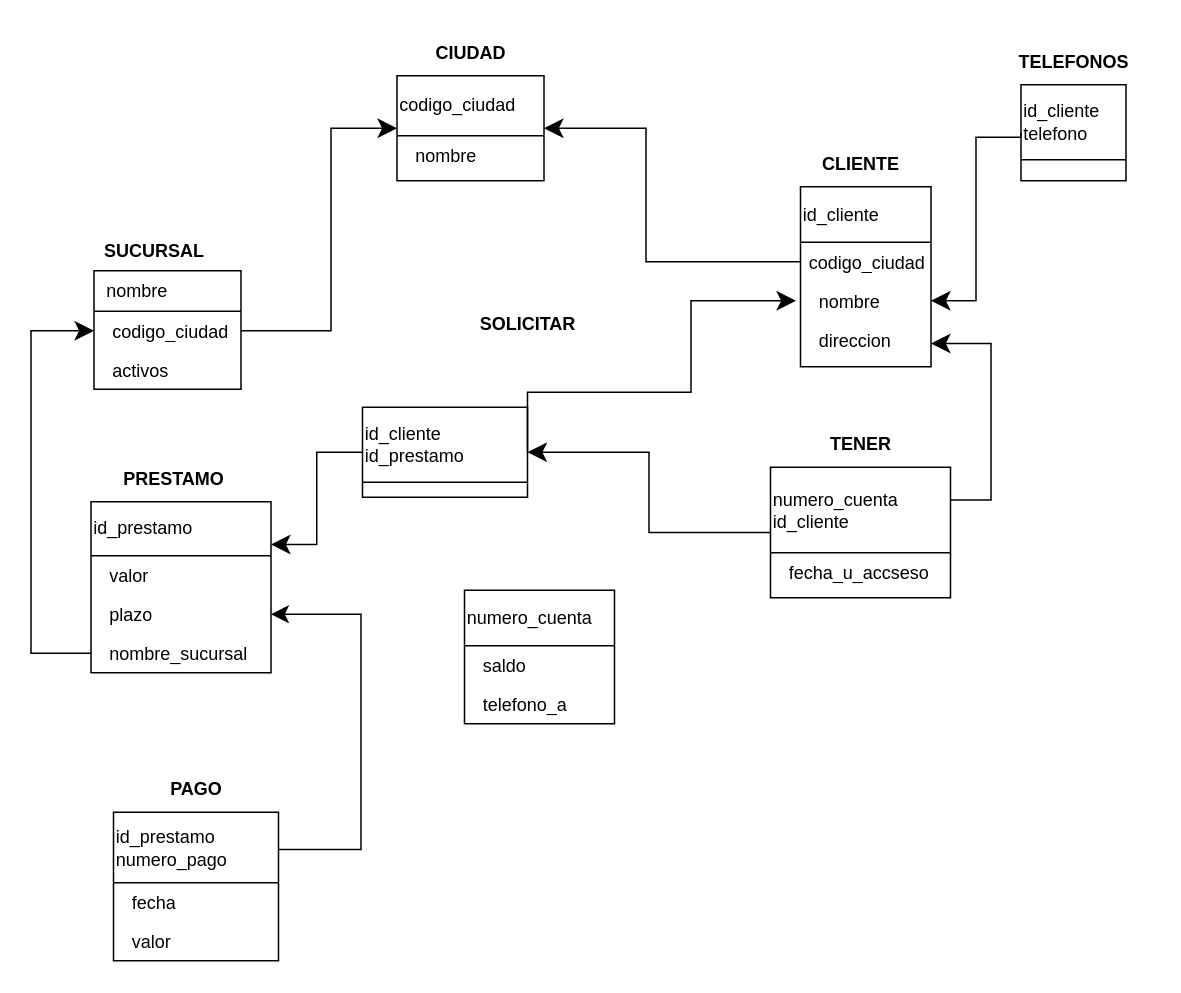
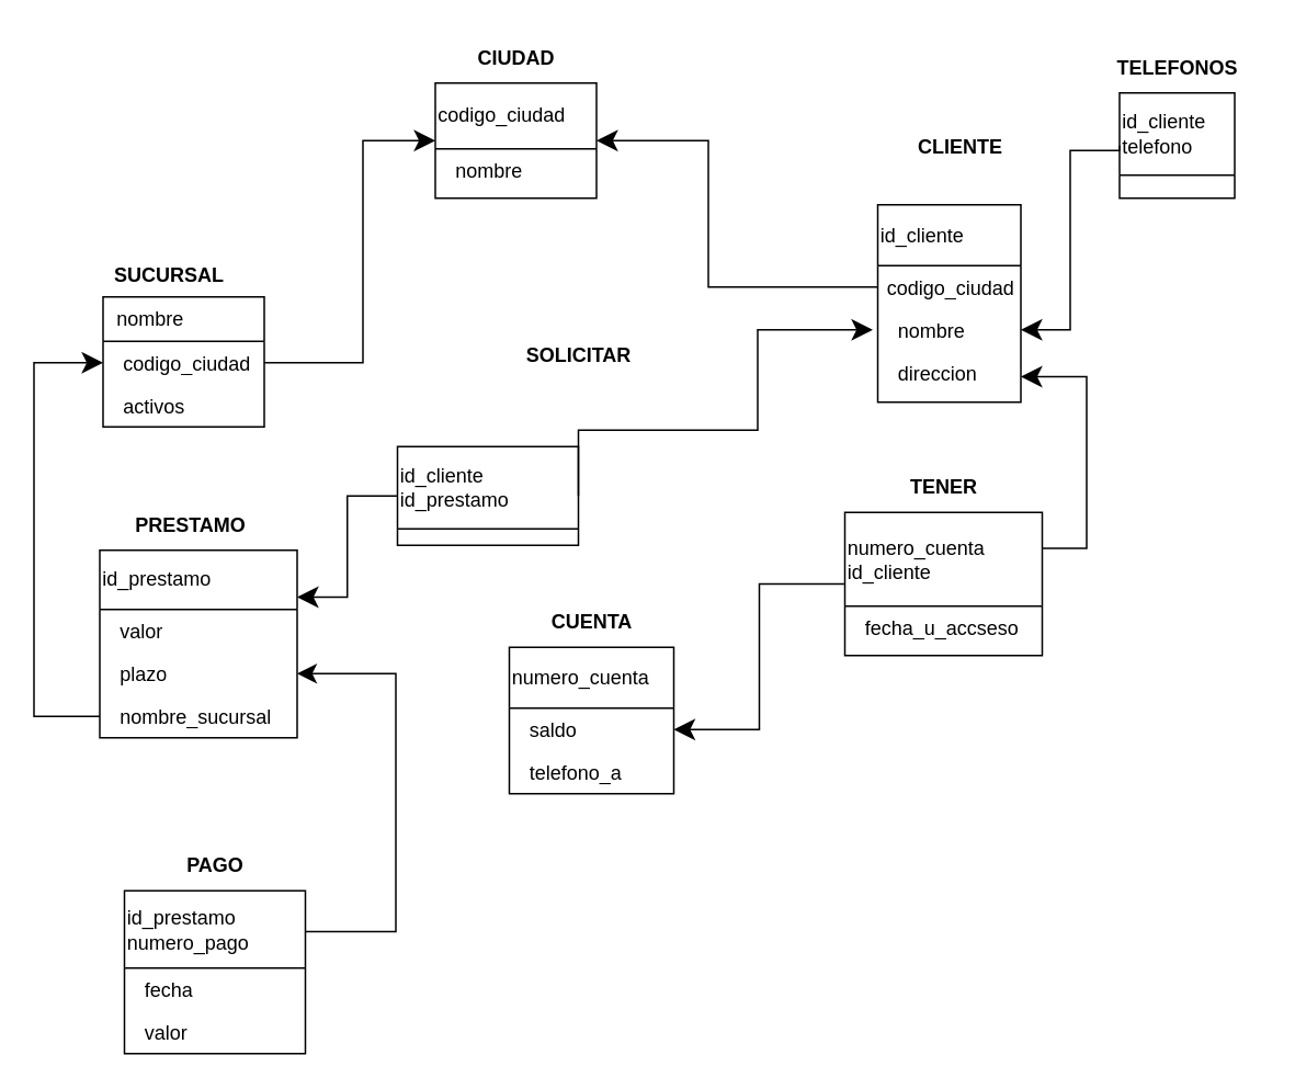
  <mxCell id="0" />
  <mxCell id="1" parent="0" />
  <mxCell id="2" value="&amp;nbsp; nombre" style="swimlane;fontStyle=0;childLayout=stackLayout;horizontal=1;startSize=27;fillColor=none;horizontalStack=0;resizeParent=1;resizeParentMax=0;resizeLast=0;collapsible=1;marginBottom=0;whiteSpace=wrap;html=1;align=left;rounded=0;" parent="1" vertex="1"><mxGeometry x="62" y="180" width="98" height="79" as="geometry"><mxRectangle x="80" y="200" width="90" height="30" as="alternateBounds" /></mxGeometry></mxCell>
  <mxCell id="3" value="&amp;nbsp; codigo_ciudad" style="text;strokeColor=none;fillColor=none;align=left;verticalAlign=top;spacingLeft=4;spacingRight=4;overflow=hidden;rotatable=0;points=[[0,0.5],[1,0.5]];portConstraint=eastwest;whiteSpace=wrap;html=1;rounded=0;" parent="2" vertex="1"><mxGeometry y="27" width="98" height="26" as="geometry" /></mxCell>
  <mxCell id="4" value="&amp;nbsp; activos" style="text;strokeColor=none;fillColor=none;align=left;verticalAlign=top;spacingLeft=4;spacingRight=4;overflow=hidden;rotatable=0;points=[[0,0.5],[1,0.5]];portConstraint=eastwest;whiteSpace=wrap;html=1;rounded=0;" parent="2" vertex="1"><mxGeometry y="53" width="98" height="26" as="geometry" /></mxCell>
  <mxCell id="5" value="&lt;b&gt;SUCURSAL&lt;/b&gt;" style="text;html=1;align=center;verticalAlign=middle;resizable=0;points=[];autosize=1;strokeColor=none;fillColor=none;rounded=0;" parent="1" vertex="1"><mxGeometry x="57" y="152" width="90" height="30" as="geometry" /></mxCell>
  <mxCell id="6" value="id_cliente" style="swimlane;fontStyle=0;childLayout=stackLayout;horizontal=1;startSize=37;fillColor=none;horizontalStack=0;resizeParent=1;resizeParentMax=0;resizeLast=0;collapsible=1;marginBottom=0;whiteSpace=wrap;html=1;align=left;rounded=0;" parent="1" vertex="1"><mxGeometry x="533" y="124" width="87" height="120" as="geometry" /></mxCell>
  <mxCell id="7" value="codigo_ciudad" style="text;strokeColor=none;fillColor=none;align=left;verticalAlign=top;spacingLeft=4;spacingRight=4;overflow=hidden;rotatable=0;points=[[0,0.5],[1,0.5]];portConstraint=eastwest;whiteSpace=wrap;html=1;rounded=0;" parent="6" vertex="1"><mxGeometry y="37" width="87" height="26" as="geometry" /></mxCell>
  <mxCell id="8" value="&amp;nbsp; nombre" style="text;strokeColor=none;fillColor=none;align=left;verticalAlign=top;spacingLeft=4;spacingRight=4;overflow=hidden;rotatable=0;points=[[0,0.5],[1,0.5]];portConstraint=eastwest;whiteSpace=wrap;html=1;rounded=0;" parent="6" vertex="1"><mxGeometry y="63" width="87" height="26" as="geometry" /></mxCell>
  <mxCell id="9" value="&amp;nbsp; direccion" style="text;strokeColor=none;fillColor=none;align=left;verticalAlign=top;spacingLeft=4;spacingRight=4;overflow=hidden;rotatable=0;points=[[0,0.5],[1,0.5]];portConstraint=eastwest;whiteSpace=wrap;html=1;rounded=0;" parent="6" vertex="1"><mxGeometry y="89" width="87" height="31" as="geometry" /></mxCell>
- <mxCell id="10" value="&lt;b&gt;CLIENTE&lt;/b&gt;" style="text;html=1;align=center;verticalAlign=middle;resizable=0;points=[];autosize=1;strokeColor=none;fillColor=none;rounded=0;" parent="1" vertex="1"><mxGeometry x="538" y="94" width="70" height="30" as="geometry" /></mxCell>
+ <mxCell id="10" value="&lt;b&gt;CLIENTE&lt;/b&gt;" style="text;html=1;align=center;verticalAlign=middle;resizable=0;points=[];autosize=1;strokeColor=none;fillColor=none;rounded=0;" parent="1" vertex="1"><mxGeometry x="548" y="74" width="70" height="30" as="geometry" /></mxCell>
  <mxCell id="11" style="edgeStyle=orthogonalEdgeStyle;orthogonalLoop=1;jettySize=auto;html=1;elbow=vertical;arcSize=0;exitX=1;exitY=0.5;exitDx=0;exitDy=0;startArrow=none;startFill=0;endArrow=classic;endFill=1;endSize=10;" parent="1" source="12" edge="1"><mxGeometry relative="1" as="geometry"><mxPoint x="530" y="200" as="targetPoint" /><Array as="points"><mxPoint x="460" y="261" /><mxPoint x="460" y="200" /></Array></mxGeometry></mxCell>
  <mxCell id="12" value="&lt;div&gt;id_cliente&lt;/div&gt;id_prestamo" style="swimlane;fontStyle=0;childLayout=stackLayout;horizontal=1;startSize=50;fillColor=none;horizontalStack=0;resizeParent=1;resizeParentMax=0;resizeLast=0;collapsible=1;marginBottom=0;whiteSpace=wrap;html=1;align=left;rounded=0;" parent="1" vertex="1"><mxGeometry x="241" y="271" width="110" height="60" as="geometry" /></mxCell>
  <mxCell id="13" value="&lt;b&gt;SOLICITAR&lt;/b&gt;" style="text;html=1;align=center;verticalAlign=middle;resizable=0;points=[];autosize=1;strokeColor=none;fillColor=none;rounded=0;" parent="1" vertex="1"><mxGeometry x="306" y="201" width="90" height="30" as="geometry" /></mxCell>
  <mxCell id="14" style="edgeStyle=orthogonalEdgeStyle;orthogonalLoop=1;jettySize=auto;html=1;entryX=0;entryY=0.5;entryDx=0;entryDy=0;elbow=vertical;arcSize=0;startArrow=classic;startFill=1;startSize=10;endArrow=none;endFill=0;exitX=1;exitY=0.25;exitDx=0;exitDy=0;" parent="1" source="15" target="12" edge="1"><mxGeometry relative="1" as="geometry" /></mxCell>
  <mxCell id="15" value="id_prestamo" style="swimlane;fontStyle=0;childLayout=stackLayout;horizontal=1;startSize=36;fillColor=none;horizontalStack=0;resizeParent=1;resizeParentMax=0;resizeLast=0;collapsible=1;marginBottom=0;whiteSpace=wrap;html=1;align=left;rounded=0;" parent="1" vertex="1"><mxGeometry x="60" y="334" width="120" height="114" as="geometry" /></mxCell>
  <mxCell id="16" value="&amp;nbsp; valor" style="text;strokeColor=none;fillColor=none;align=left;verticalAlign=top;spacingLeft=4;spacingRight=4;overflow=hidden;rotatable=0;points=[[0,0.5],[1,0.5]];portConstraint=eastwest;whiteSpace=wrap;html=1;rounded=0;" parent="15" vertex="1"><mxGeometry y="36" width="120" height="26" as="geometry" /></mxCell>
  <mxCell id="17" value="&amp;nbsp; plazo" style="text;strokeColor=none;fillColor=none;align=left;verticalAlign=top;spacingLeft=4;spacingRight=4;overflow=hidden;rotatable=0;points=[[0,0.5],[1,0.5]];portConstraint=eastwest;whiteSpace=wrap;html=1;rounded=0;" parent="15" vertex="1"><mxGeometry y="62" width="120" height="26" as="geometry" /></mxCell>
  <mxCell id="18" value="&amp;nbsp; nombre_sucursal" style="text;strokeColor=none;fillColor=none;align=left;verticalAlign=top;spacingLeft=4;spacingRight=4;overflow=hidden;rotatable=0;points=[[0,0.5],[1,0.5]];portConstraint=eastwest;whiteSpace=wrap;html=1;rounded=0;" parent="15" vertex="1"><mxGeometry y="88" width="120" height="26" as="geometry" /></mxCell>
  <mxCell id="19" value="&lt;b&gt;PRESTAMO&lt;/b&gt;" style="text;html=1;align=center;verticalAlign=middle;resizable=0;points=[];autosize=1;strokeColor=none;fillColor=none;rounded=0;" parent="1" vertex="1"><mxGeometry x="70" y="304" width="90" height="30" as="geometry" /></mxCell>
  <mxCell id="20" style="edgeStyle=orthogonalEdgeStyle;orthogonalLoop=1;jettySize=auto;html=1;exitX=1;exitY=0.25;exitDx=0;exitDy=0;entryX=1;entryY=0.5;entryDx=0;entryDy=0;startSize=7;endSize=9;elbow=vertical;arcSize=0;" parent="1" source="21" target="17" edge="1"><mxGeometry relative="1" as="geometry"><Array as="points"><mxPoint x="240" y="566" /><mxPoint x="240" y="409" /></Array></mxGeometry></mxCell>
  <mxCell id="21" value="&lt;div&gt;id_prestamo&lt;/div&gt;&lt;div&gt;&lt;span style=&quot;background-color: transparent; color: light-dark(rgb(0, 0, 0), rgb(255, 255, 255));&quot;&gt;numero_pago&lt;/span&gt;&lt;/div&gt;" style="swimlane;fontStyle=0;childLayout=stackLayout;horizontal=1;startSize=47;fillColor=none;horizontalStack=0;resizeParent=1;resizeParentMax=0;resizeLast=0;collapsible=1;marginBottom=0;whiteSpace=wrap;html=1;align=left;rounded=0;" parent="1" vertex="1"><mxGeometry x="75" y="541" width="110" height="99" as="geometry" /></mxCell>
  <mxCell id="22" value="&amp;nbsp; fecha" style="text;strokeColor=none;fillColor=none;align=left;verticalAlign=top;spacingLeft=4;spacingRight=4;overflow=hidden;rotatable=0;points=[[0,0.5],[1,0.5]];portConstraint=eastwest;whiteSpace=wrap;html=1;rounded=0;" parent="21" vertex="1"><mxGeometry y="47" width="110" height="26" as="geometry" /></mxCell>
  <mxCell id="23" value="&amp;nbsp; valor" style="text;strokeColor=none;fillColor=none;align=left;verticalAlign=top;spacingLeft=4;spacingRight=4;overflow=hidden;rotatable=0;points=[[0,0.5],[1,0.5]];portConstraint=eastwest;whiteSpace=wrap;html=1;rounded=0;" parent="21" vertex="1"><mxGeometry y="73" width="110" height="26" as="geometry" /></mxCell>
  <mxCell id="24" value="&lt;b&gt;PAGO&lt;/b&gt;" style="text;html=1;align=center;verticalAlign=middle;resizable=0;points=[];autosize=1;strokeColor=none;fillColor=none;rounded=0;" parent="1" vertex="1"><mxGeometry x="100" y="511" width="60" height="30" as="geometry" /></mxCell>
  <mxCell id="25" value="numero_cuenta" style="swimlane;fontStyle=0;childLayout=stackLayout;horizontal=1;startSize=37;fillColor=none;horizontalStack=0;resizeParent=1;resizeParentMax=0;resizeLast=0;collapsible=1;marginBottom=0;whiteSpace=wrap;html=1;align=left;rounded=0;" parent="1" vertex="1"><mxGeometry x="309" y="393" width="100" height="89" as="geometry" /></mxCell>
  <mxCell id="26" value="&amp;nbsp; saldo" style="text;strokeColor=none;fillColor=none;align=left;verticalAlign=top;spacingLeft=4;spacingRight=4;overflow=hidden;rotatable=0;points=[[0,0.5],[1,0.5]];portConstraint=eastwest;whiteSpace=wrap;html=1;rounded=0;" parent="25" vertex="1"><mxGeometry y="37" width="100" height="26" as="geometry" /></mxCell>
  <mxCell id="27" value="&amp;nbsp; telefono_a" style="text;strokeColor=none;fillColor=none;align=left;verticalAlign=top;spacingLeft=4;spacingRight=4;overflow=hidden;rotatable=0;points=[[0,0.5],[1,0.5]];portConstraint=eastwest;whiteSpace=wrap;html=1;rounded=0;" parent="25" vertex="1"><mxGeometry y="63" width="100" height="26" as="geometry" /></mxCell>
- <mxCell id="29" style="edgeStyle=orthogonalEdgeStyle;orthogonalLoop=1;jettySize=auto;html=1;exitX=0;exitY=0.5;exitDx=0;exitDy=0;elbow=vertical;arcSize=0;endArrow=classic;endFill=1;startArrow=none;startFill=0;startSize=10;endSize=10;" parent="1" source="30" target="12" edge="1"><mxGeometry relative="1" as="geometry" /></mxCell>
+ <mxCell id="28" value="&lt;b&gt;CUENTA&lt;/b&gt;" style="text;html=1;align=center;verticalAlign=middle;resizable=0;points=[];autosize=1;strokeColor=none;fillColor=none;rounded=0;" parent="1" vertex="1"><mxGeometry x="324" y="363" width="70" height="30" as="geometry" /></mxCell>
+ <mxCell id="29" style="edgeStyle=orthogonalEdgeStyle;orthogonalLoop=1;jettySize=auto;html=1;exitX=0;exitY=0.5;exitDx=0;exitDy=0;entryX=1;entryY=0.5;entryDx=0;entryDy=0;elbow=vertical;arcSize=0;endArrow=classic;endFill=1;startArrow=none;startFill=0;startSize=10;endSize=10;" parent="1" source="30" target="26" edge="1"><mxGeometry relative="1" as="geometry" /></mxCell>
  <mxCell id="30" value="numero_cuenta&lt;div&gt;id_cliente&lt;/div&gt;" style="swimlane;fontStyle=0;childLayout=stackLayout;horizontal=1;startSize=57;fillColor=none;horizontalStack=0;resizeParent=1;resizeParentMax=0;resizeLast=0;collapsible=1;marginBottom=0;whiteSpace=wrap;html=1;align=left;rounded=0;" parent="1" vertex="1"><mxGeometry x="513" y="311" width="120" height="87" as="geometry" /></mxCell>
  <mxCell id="31" value="&amp;nbsp; fecha_u_accseso" style="text;strokeColor=none;fillColor=none;align=left;verticalAlign=top;spacingLeft=4;spacingRight=4;overflow=hidden;rotatable=0;points=[[0,0.5],[1,0.5]];portConstraint=eastwest;whiteSpace=wrap;html=1;rounded=0;" parent="30" vertex="1"><mxGeometry y="57" width="120" height="30" as="geometry" /></mxCell>
  <mxCell id="32" value="&lt;b&gt;TENER&lt;/b&gt;" style="text;html=1;align=center;verticalAlign=middle;resizable=0;points=[];autosize=1;strokeColor=none;fillColor=none;rounded=0;" parent="1" vertex="1"><mxGeometry x="543" y="281" width="60" height="30" as="geometry" /></mxCell>
  <mxCell id="33" value="id_cliente&lt;div&gt;telefono&lt;/div&gt;" style="swimlane;fontStyle=0;childLayout=stackLayout;horizontal=1;startSize=50;fillColor=none;horizontalStack=0;resizeParent=1;resizeParentMax=0;resizeLast=0;collapsible=1;marginBottom=0;whiteSpace=wrap;html=1;align=left;rounded=0;" parent="1" vertex="1"><mxGeometry x="680" y="56" width="70" height="64" as="geometry" /></mxCell>
  <mxCell id="34" value="&lt;b&gt;TELEFONOS&lt;/b&gt;" style="text;html=1;align=center;verticalAlign=middle;resizable=0;points=[];autosize=1;strokeColor=none;fillColor=none;rounded=0;" parent="1" vertex="1"><mxGeometry x="665" y="26" width="100" height="30" as="geometry" /></mxCell>
  <mxCell id="35" style="edgeStyle=orthogonalEdgeStyle;orthogonalLoop=1;jettySize=auto;html=1;exitX=0;exitY=0.5;exitDx=0;exitDy=0;entryX=0;entryY=0.5;entryDx=0;entryDy=0;elbow=vertical;arcSize=0;endSize=10;" parent="1" source="18" target="3" edge="1"><mxGeometry relative="1" as="geometry"><Array as="points"><mxPoint x="20" y="435" /><mxPoint x="20" y="220" /></Array></mxGeometry></mxCell>
  <mxCell id="36" style="edgeStyle=orthogonalEdgeStyle;orthogonalLoop=1;jettySize=auto;html=1;entryX=0;entryY=0.5;entryDx=0;entryDy=0;elbow=vertical;arcSize=0;exitX=1;exitY=0.5;exitDx=0;exitDy=0;endArrow=none;endFill=0;startArrow=classic;startFill=1;startSize=10;" parent="1" source="8" target="33" edge="1"><mxGeometry relative="1" as="geometry"><mxPoint x="616" y="200" as="sourcePoint" /><Array as="points"><mxPoint x="650" y="200" /><mxPoint x="650" y="91" /></Array></mxGeometry></mxCell>
  <mxCell id="37" style="edgeStyle=orthogonalEdgeStyle;orthogonalLoop=1;jettySize=auto;html=1;entryX=1;entryY=0.25;entryDx=0;entryDy=0;elbow=vertical;arcSize=0;exitX=1;exitY=0.5;exitDx=0;exitDy=0;endSize=10;startArrow=classic;startFill=1;startSize=10;endArrow=none;endFill=0;" parent="1" source="9" target="30" edge="1"><mxGeometry relative="1" as="geometry"><Array as="points"><mxPoint x="660" y="229" /><mxPoint x="660" y="333" /></Array></mxGeometry></mxCell>
  <mxCell id="38" style="edgeStyle=orthogonalEdgeStyle;orthogonalLoop=1;jettySize=auto;html=1;exitX=0;exitY=0.5;exitDx=0;exitDy=0;entryX=1;entryY=0.5;entryDx=0;entryDy=0;endArrow=none;endFill=0;startArrow=classic;startFill=1;startSize=10;arcSize=0;" parent="1" source="40" target="3" edge="1"><mxGeometry relative="1" as="geometry"><Array as="points"><mxPoint x="220" y="85" /><mxPoint x="220" y="220" /></Array></mxGeometry></mxCell>
  <mxCell id="39" style="edgeStyle=orthogonalEdgeStyle;orthogonalLoop=1;jettySize=auto;html=1;entryX=0;entryY=0.5;entryDx=0;entryDy=0;startArrow=classic;startFill=1;startSize=10;endArrow=none;endFill=0;exitX=1;exitY=0.5;exitDx=0;exitDy=0;arcSize=0;" parent="1" source="40" target="7" edge="1"><mxGeometry relative="1" as="geometry"><Array as="points"><mxPoint x="430" y="85" /><mxPoint x="430" y="174" /></Array></mxGeometry></mxCell>
  <mxCell id="40" value="codigo_ciudad" style="swimlane;fontStyle=0;childLayout=stackLayout;horizontal=1;startSize=40;fillColor=none;horizontalStack=0;resizeParent=1;resizeParentMax=0;resizeLast=0;collapsible=1;marginBottom=0;whiteSpace=wrap;html=1;align=left;rounded=0;" parent="1" vertex="1"><mxGeometry x="264" y="50" width="98" height="70" as="geometry" /></mxCell>
  <mxCell id="41" value="&amp;nbsp; nombre" style="text;strokeColor=none;fillColor=none;align=left;verticalAlign=top;spacingLeft=4;spacingRight=4;overflow=hidden;rotatable=0;points=[[0,0.5],[1,0.5]];portConstraint=eastwest;whiteSpace=wrap;html=1;rounded=0;" parent="40" vertex="1"><mxGeometry y="40" width="98" height="30" as="geometry" /></mxCell>
  <mxCell id="42" value="&lt;b&gt;CIUDAD&lt;/b&gt;" style="text;html=1;align=center;verticalAlign=middle;resizable=0;points=[];autosize=1;strokeColor=none;fillColor=none;rounded=0;" parent="1" vertex="1"><mxGeometry x="278" y="20" width="70" height="30" as="geometry" /></mxCell>
